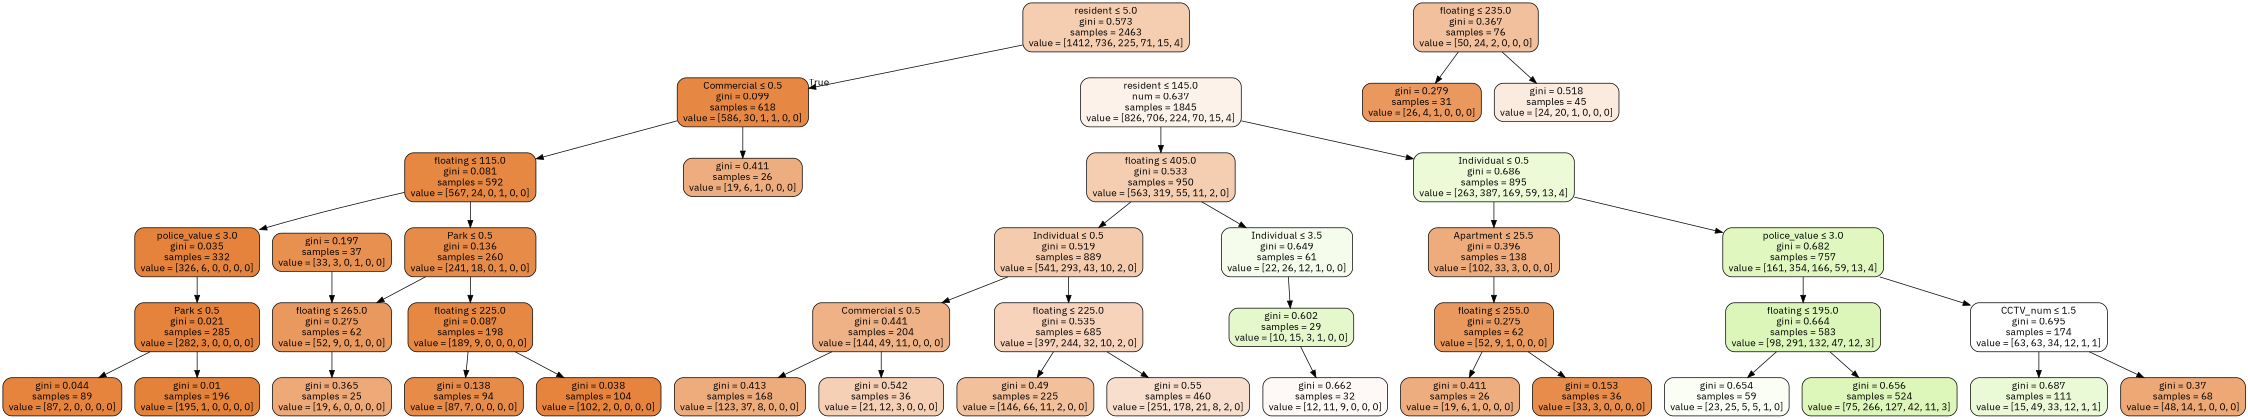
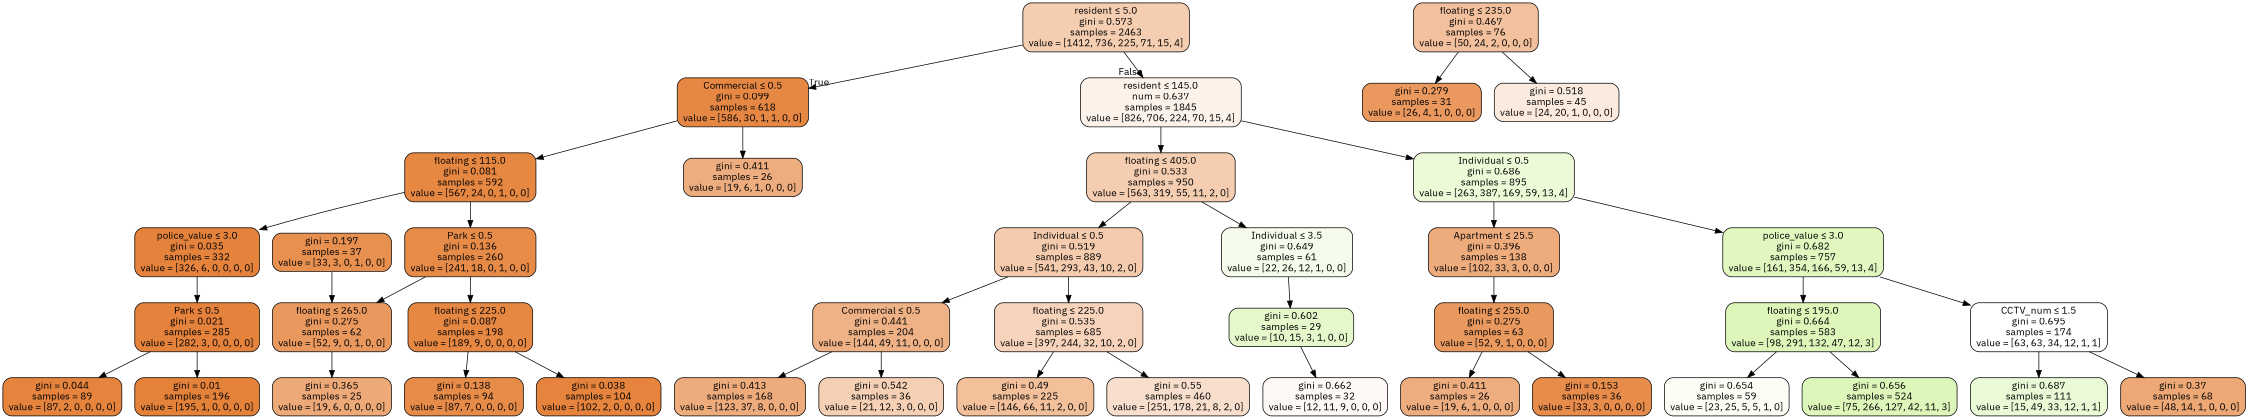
  digraph {
    fontname="IBM Plex Sans"
    node [color=black fillcolor="#e68742" fontname="IBM Plex Sans" shape=box style="filled, rounded"]
    edge [fontname="IBM Plex Sans"]
    n1 [fillcolor="#f5ceb1" label=<resident &le; 5.0<br/>gini = 0.573<br/>samples = 2463<br/>value = [1412, 736, 225, 71, 15, 4]>]
    n2 [fillcolor="#e68844" label=<Commercial &le; 0.5<br/>gini = 0.099<br/>samples = 618<br/>value = [586, 30, 1, 1, 0, 0]>]
    n3 [fillcolor="#fcf2ea" label=<resident &le; 145.0<br/>num = 0.637<br/>samples = 1845<br/>value = [826, 706, 224, 70, 15, 4]>]
    n4 [label=<floating &le; 115.0<br/>gini = 0.081<br/>samples = 592<br/>value = [567, 24, 0, 1, 0, 0]>]
    n5 [fillcolor="#eead7e" label=<gini = 0.411<br/>samples = 26<br/>value = [19, 6, 1, 0, 0, 0]>]
    n6 [fillcolor="#f5ceb2" label=<floating &le; 405.0<br/>gini = 0.533<br/>samples = 950<br/>value = [563, 319, 55, 11, 2, 0]>]
    n7 [fillcolor="#ecfad8" label=<Individual &le; 0.5<br/>gini = 0.686<br/>samples = 895<br/>value = [263, 387, 169, 59, 13, 4]>]
    n8 [fillcolor="#e5833d" label=<police_value &le; 3.0<br/>gini = 0.035<br/>samples = 332<br/>value = [326, 6, 0, 0, 0, 0]>]
    n9 [fillcolor="#e78b49" label=<Park &le; 0.5<br/>gini = 0.136<br/>samples = 260<br/>value = [241, 18, 0, 1, 0, 0]>]
    n10 [fillcolor="#e5823b" label=<Park &le; 0.5<br/>gini = 0.021<br/>samples = 285<br/>value = [282, 3, 0, 0, 0, 0]>]
    n11 [fillcolor="#ea995e" label=<floating &le; 265.0<br/>gini = 0.275<br/>samples = 62<br/>value = [52, 9, 0, 1, 0, 0]>]
    n12 [label=<floating &le; 225.0<br/>gini = 0.087<br/>samples = 198<br/>value = [189, 9, 0, 0, 0, 0]>]
    n13 [fillcolor="#e6843e" label=<gini = 0.044<br/>samples = 89<br/>value = [87, 2, 0, 0, 0, 0]>]
    n14 [fillcolor="#e5823a" label=<gini = 0.01<br/>samples = 196<br/>value = [195, 1, 0, 0, 0, 0]>]
    n15 [fillcolor="#eda978" label=<gini = 0.365<br/>samples = 25<br/>value = [19, 6, 0, 0, 0, 0]>]
    n16 [fillcolor="#e78b49" label=<gini = 0.138<br/>samples = 94<br/>value = [87, 7, 0, 0, 0, 0]>]
    n17 [fillcolor="#e6833d" label=<gini = 0.038<br/>samples = 104<br/>value = [102, 2, 0, 0, 0, 0]>]
    n18 [fillcolor="#e89050" label=<gini = 0.197<br/>samples = 37<br/>value = [33, 3, 0, 1, 0, 0]>]
    n19 [fillcolor="#f4cbad" label=<Individual &le; 0.5<br/>gini = 0.519<br/>samples = 889<br/>value = [541, 293, 43, 10, 2, 0]>]
    n20 [fillcolor="#f5fceb" label=<Individual &le; 3.5<br/>gini = 0.649<br/>samples = 61<br/>value = [22, 26, 12, 1, 0, 0]>]
    n21 [fillcolor="#eeac7d" label=<Apartment &le; 25.5<br/>gini = 0.396<br/>samples = 138<br/>value = [102, 33, 3, 0, 0, 0]>]
    n22 [fillcolor="#e0f7c0" label=<police_value &le; 3.0<br/>gini = 0.682<br/>samples = 757<br/>value = [161, 354, 166, 59, 13, 4]>]
    n23 [fillcolor="#efb286" label=<Commercial &le; 0.5<br/>gini = 0.441<br/>samples = 204<br/>value = [144, 49, 11, 0, 0, 0]>]
    n24 [fillcolor="#f6d3ba" label=<floating &le; 225.0<br/>gini = 0.535<br/>samples = 685<br/>value = [397, 244, 32, 10, 2, 0]>]
    n25 [fillcolor="#e5f8cb" label=<gini = 0.602<br/>samples = 29<br/>value = [10, 15, 3, 1, 0, 0]>]
    n26 [fillcolor="#eeac7d" label=<gini = 0.413<br/>samples = 168<br/>value = [123, 37, 8, 0, 0, 0]>]
    n27 [fillcolor="#f5d0b5" label=<gini = 0.542<br/>samples = 36<br/>value = [21, 12, 3, 0, 0, 0]>]
    n28 [fillcolor="#f2c09b" label=<gini = 0.49<br/>samples = 225<br/>value = [146, 66, 11, 2, 0, 0]>]
    n29 [fillcolor="#f8decc" label=<gini = 0.55<br/>samples = 460<br/>value = [251, 178, 21, 8, 2, 0]>]
    n30 [fillcolor="#fef9f6" label=<gini = 0.662<br/>samples = 32<br/>value = [12, 11, 9, 0, 0, 0]>]
-   n31 [fillcolor="#ea995e" label=<floating &le; 255.0<br/>gini = 0.275<br/>samples = 62<br/>value = [52, 9, 1, 0, 0, 0]>]
+   n31 [fillcolor="#ea995e" label=<floating &le; 255.0<br/>gini = 0.275<br/>samples = 63<br/>value = [52, 9, 1, 0, 0, 0]>]
    n32 [fillcolor="#dcf6b9" label=<floating &le; 195.0<br/>gini = 0.664<br/>samples = 583<br/>value = [98, 291, 132, 47, 12, 3]>]
    n33 [fillcolor="#ffffff" label=<CCTV_num &le; 1.5<br/>gini = 0.695<br/>samples = 174<br/>value = [63, 63, 34, 12, 1, 1]>]
-   n34 [fillcolor="#f2c09c" label=<floating &le; 235.0<br/>gini = 0.367<br/>samples = 76<br/>value = [50, 24, 2, 0, 0, 0]>]
+   n34 [fillcolor="#f2c09c" label=<floating &le; 235.0<br/>gini = 0.467<br/>samples = 76<br/>value = [50, 24, 2, 0, 0, 0]>]
    n35 [fillcolor="#ea985e" label=<gini = 0.279<br/>samples = 31<br/>value = [26, 4, 1, 0, 0, 0]>]
    n36 [fillcolor="#fbebdf" label=<gini = 0.518<br/>samples = 45<br/>value = [24, 20, 1, 0, 0, 0]>]
    n37 [fillcolor="#eead7e" label=<gini = 0.411<br/>samples = 26<br/>value = [19, 6, 1, 0, 0, 0]>]
    n38 [fillcolor="#e78c4b" label=<gini = 0.153<br/>samples = 36<br/>value = [33, 3, 0, 0, 0, 0]>]
    n39 [fillcolor="#fafef4" label=<gini = 0.654<br/>samples = 59<br/>value = [23, 25, 5, 5, 1, 0]>]
    n40 [fillcolor="#ddf6ba" label=<gini = 0.656<br/>samples = 524<br/>value = [75, 266, 127, 42, 11, 3]>]
    n41 [fillcolor="#ebfad6" label=<gini = 0.687<br/>samples = 111<br/>value = [15, 49, 33, 12, 1, 1]>]
    n42 [fillcolor="#eda876" label=<gini = 0.37<br/>samples = 68<br/>value = [48, 14, 1, 0, 0, 0]>]
    n1 -> n2 [headlabel=True labelangle=45 labeldistance=2.5]
+   n1 -> n3 [headlabel=False labelangle=-45 labeldistance=2.5]
    n2 -> n4
    n2 -> n5
    n3 -> n6
    n3 -> n7
    n4 -> n8
    n4 -> n9
    n6 -> n19
    n6 -> n20
    n7 -> n21
    n7 -> n22
    n8 -> n10
    n9 -> n11
    n9 -> n12
    n10 -> n13
    n10 -> n14
    n11 -> n15
    n12 -> n16
    n12 -> n17
    n18 -> n11
    n19 -> n23
    n19 -> n24
    n20 -> n25
    n21 -> n31
    n22 -> n32
    n22 -> n33
    n23 -> n26
    n23 -> n27
    n24 -> n28
    n24 -> n29
    n25 -> n30
    n31 -> n37
    n31 -> n38
    n32 -> n39
    n32 -> n40
    n33 -> n41
    n33 -> n42
    n34 -> n35
    n34 -> n36
  }
